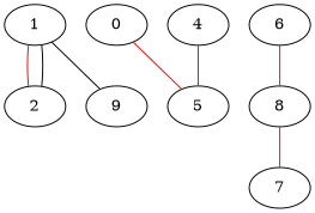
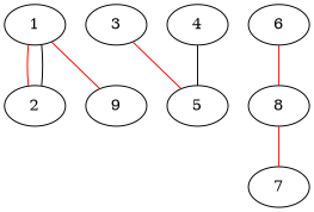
  graph {
    edge [color=red]
    1
    2
    9
-   3 [label=0]
+   3
    5
    4
    6
    8
    7
    1 -- 2
-   1 -- 9 [color=black]
+   1 -- 9
    2 -- 1 [color=black]
    3 -- 5
-   4 -- 5
+   4 -- 5 [color=black]
    6 -- 8
    8 -- 7
  }
